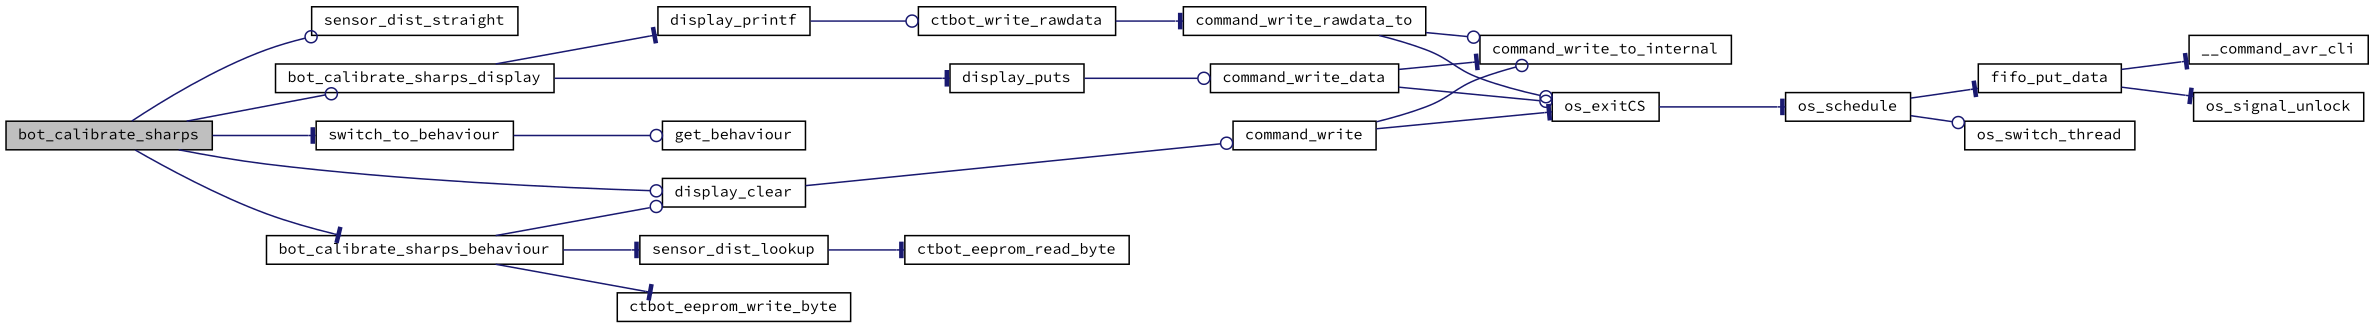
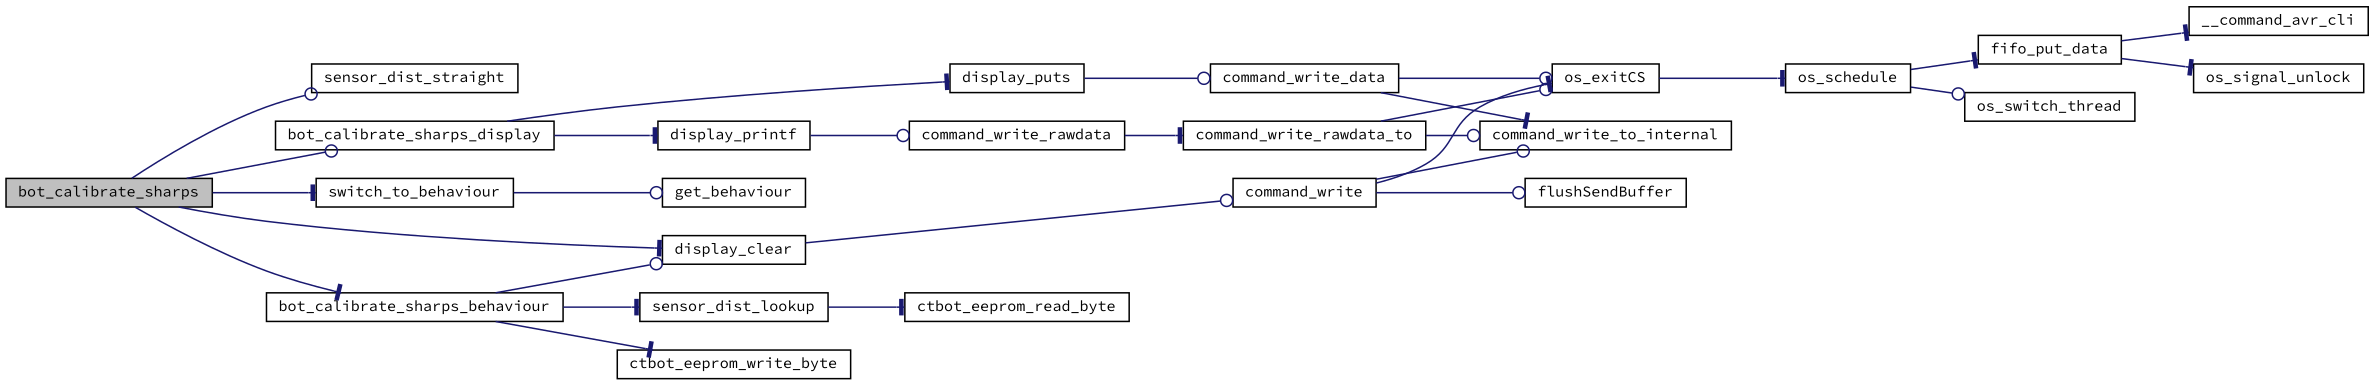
  digraph {
    fontname="Source Code Pro"
    rankdir=LR
    node [color=black fillcolor=white fontname="Source Code Pro" fontsize=10 shape=record style=filled]
    edge [arrowhead=tee color=midnightblue fontname="Source Code Pro" fontsize=10 labelfontname=Helvetica labelfontsize=10 style=solid]
    n1 [fillcolor=grey75 fontcolor=black height=0.2 label=bot_calibrate_sharps width=0.4]
    n2 [height=0.2 label=sensor_dist_straight width=0.4]
    n3 [height=0.2 label=bot_calibrate_sharps_display width=0.4]
    n4 [height=0.2 label=display_clear width=0.4]
    n5 [height=0.2 label=switch_to_behaviour width=0.4]
    n6 [height=0.2 label=bot_calibrate_sharps_behaviour width=0.4]
    n7 [height=0.2 label=display_printf width=0.4]
    n8 [height=0.2 label=display_puts width=0.4]
    n9 [height=0.2 label=command_write width=0.4]
    n10 [height=0.2 label=get_behaviour width=0.4]
    n11 [height=0.2 label=sensor_dist_lookup width=0.4]
    n12 [height=0.2 label=ctbot_eeprom_write_byte width=0.4]
-   n13 [height=0.2 label=ctbot_write_rawdata width=0.4]
+   n13 [height=0.2 label=command_write_rawdata width=0.4]
    n14 [height=0.2 label=command_write_data width=0.4]
    n15 [height=0.2 label=command_write_rawdata_to width=0.4]
    n16 [height=0.2 label=command_write_to_internal width=0.4]
    n17 [height=0.2 label=os_exitCS width=0.4]
    n18 [height=0.2 label=os_schedule width=0.4]
    n19 [height=0.2 label=fifo_put_data width=0.4]
    n20 [height=0.2 label=os_switch_thread width=0.4]
    n21 [height=0.2 label=__command_avr_cli width=0.4]
    n22 [height=0.2 label=os_signal_unlock width=0.4]
+   n23 [height=0.2 label=flushSendBuffer width=0.4]
    n24 [height=0.2 label=ctbot_eeprom_read_byte width=0.4]
    n1 -> n2 [arrowhead=odot]
    n1 -> n3 [arrowhead=odot]
-   n1 -> n4 [arrowhead=odot]
+   n1 -> n4
    n1 -> n5
    n1 -> n6
    n3 -> n7
    n3 -> n8
    n4 -> n9 [arrowhead=odot]
    n5 -> n10 [arrowhead=odot]
    n6 -> n4 [arrowhead=odot]
    n6 -> n11
    n6 -> n12
    n7 -> n13 [arrowhead=odot]
    n8 -> n14 [arrowhead=odot]
    n9 -> n16 [arrowhead=odot]
    n9 -> n17
+   n9 -> n23 [arrowhead=odot]
    n11 -> n24
    n13 -> n15
    n14 -> n16
    n14 -> n17 [arrowhead=odot]
    n15 -> n16 [arrowhead=odot]
    n15 -> n17 [arrowhead=odot]
    n17 -> n18
    n18 -> n19
    n18 -> n20 [arrowhead=odot]
    n19 -> n21
    n19 -> n22
  }
